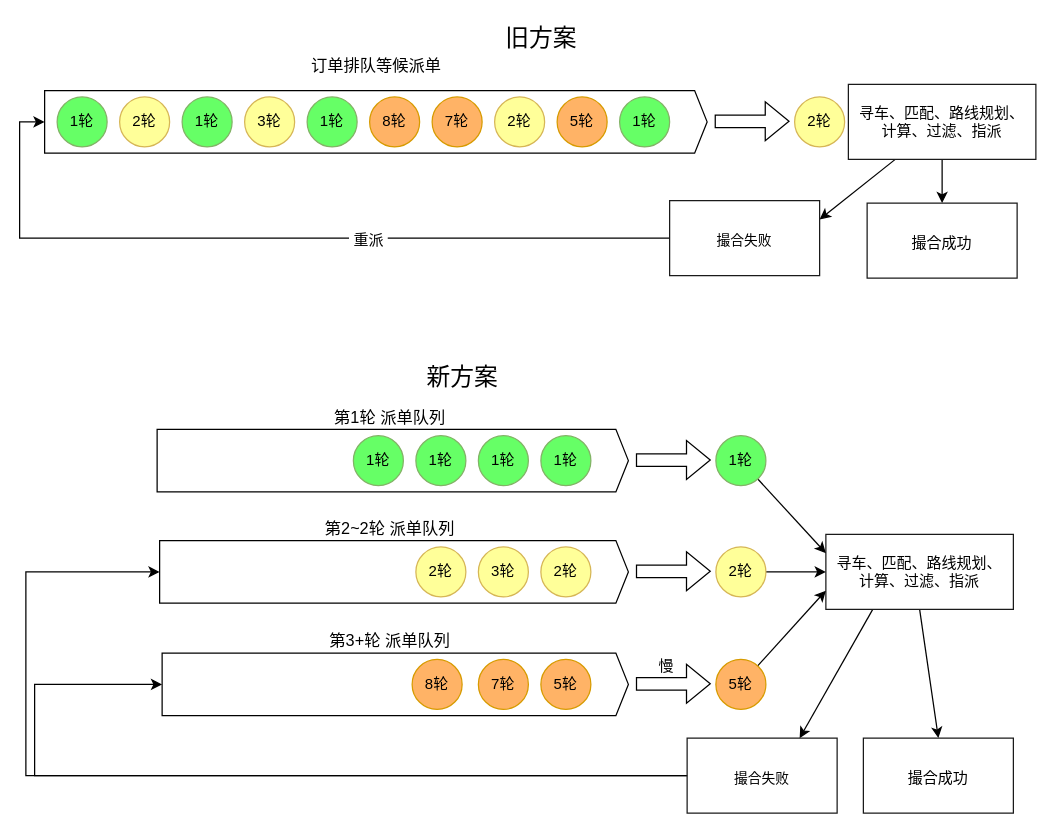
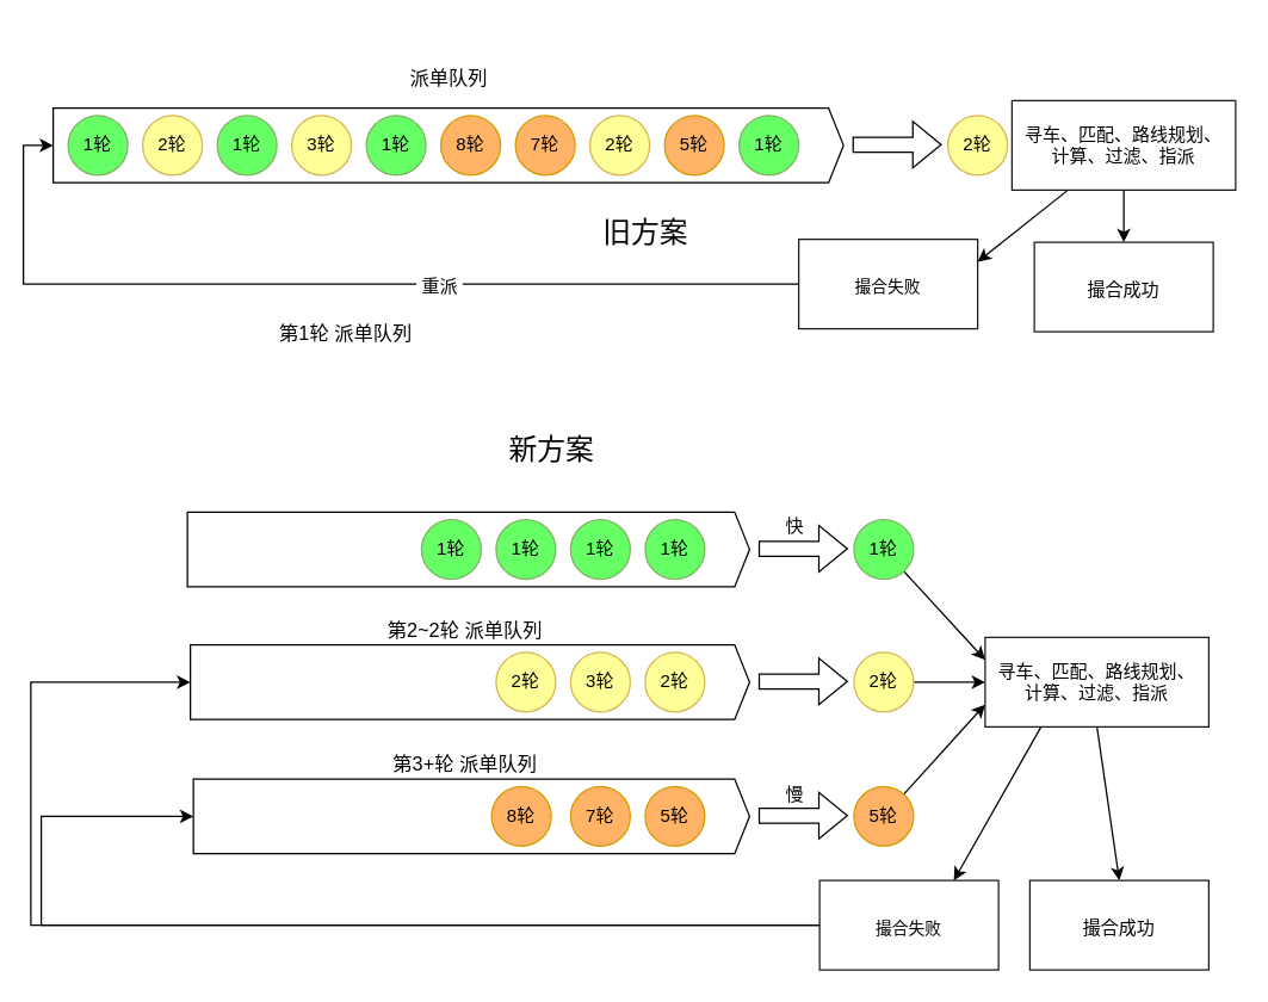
  <mxCell id="0" />
  <mxCell id="1" parent="0" />
  <mxCell id="2" value="" style="html=1;shadow=0;dashed=0;align=center;verticalAlign=middle;shape=mxgraph.arrows2.arrow;dy=0;dx=10;notch=0;" vertex="1" parent="1"><mxGeometry x="35" y="72" width="530" height="50" as="geometry" /></mxCell>
  <mxCell id="3" value="2轮" style="ellipse;whiteSpace=wrap;html=1;aspect=fixed;fillColor=#FFFF99;strokeColor=#d6b656;" vertex="1" parent="1"><mxGeometry x="395" y="77" width="40" height="40" as="geometry" /></mxCell>
  <mxCell id="4" value="7轮" style="ellipse;whiteSpace=wrap;html=1;aspect=fixed;fillColor=#FFB366;strokeColor=#d79b00;" vertex="1" parent="1"><mxGeometry x="345" y="77" width="40" height="40" as="geometry" /></mxCell>
  <mxCell id="5" value="8轮" style="ellipse;whiteSpace=wrap;html=1;aspect=fixed;fillColor=#FFB366;strokeColor=#d79b00;" vertex="1" parent="1"><mxGeometry x="295" y="77" width="40" height="40" as="geometry" /></mxCell>
  <mxCell id="6" value="1轮" style="ellipse;whiteSpace=wrap;html=1;aspect=fixed;fillColor=#66FF66;strokeColor=#82b366;" vertex="1" parent="1"><mxGeometry x="245" y="77" width="40" height="40" as="geometry" /></mxCell>
  <mxCell id="7" value="3轮" style="ellipse;whiteSpace=wrap;html=1;aspect=fixed;fillColor=#FFFF99;strokeColor=#d6b656;" vertex="1" parent="1"><mxGeometry x="195" y="77" width="40" height="40" as="geometry" /></mxCell>
  <mxCell id="8" value="1轮" style="ellipse;whiteSpace=wrap;html=1;aspect=fixed;fillColor=#66FF66;strokeColor=#82b366;" vertex="1" parent="1"><mxGeometry x="145" y="77" width="40" height="40" as="geometry" /></mxCell>
  <mxCell id="9" value="2轮" style="ellipse;whiteSpace=wrap;html=1;aspect=fixed;fillColor=#FFFF99;strokeColor=#d6b656;" vertex="1" parent="1"><mxGeometry x="95" y="77" width="40" height="40" as="geometry" /></mxCell>
  <mxCell id="10" value="1轮" style="ellipse;whiteSpace=wrap;html=1;aspect=fixed;fillColor=#66FF66;strokeColor=#82b366;" vertex="1" parent="1"><mxGeometry x="45" y="77" width="40" height="40" as="geometry" /></mxCell>
  <mxCell id="11" value="5轮" style="ellipse;whiteSpace=wrap;html=1;aspect=fixed;fillColor=#FFB366;strokeColor=#d79b00;" vertex="1" parent="1"><mxGeometry x="445" y="77" width="40" height="40" as="geometry" /></mxCell>
  <mxCell id="12" value="1轮" style="ellipse;whiteSpace=wrap;html=1;aspect=fixed;fillColor=#66FF66;strokeColor=#82b366;" vertex="1" parent="1"><mxGeometry x="495" y="77" width="40" height="40" as="geometry" /></mxCell>
  <mxCell id="13" style="edgeStyle=orthogonalEdgeStyle;rounded=0;orthogonalLoop=1;jettySize=auto;html=1;entryX=0.5;entryY=0;entryDx=0;entryDy=0;fontSize=19;" edge="1" parent="1" source="15" target="23"><mxGeometry relative="1" as="geometry" /></mxCell>
  <mxCell id="14" style="rounded=0;orthogonalLoop=1;jettySize=auto;html=1;exitX=0.25;exitY=1;exitDx=0;exitDy=0;entryX=1;entryY=0.25;entryDx=0;entryDy=0;fontSize=19;" edge="1" parent="1" source="15" target="22"><mxGeometry relative="1" as="geometry" /></mxCell>
  <mxCell id="15" value="寻车、匹配、路线规划、&lt;br&gt;计算、过滤、指派" style="rounded=0;whiteSpace=wrap;html=1;strokeColor=#1A1A1A;strokeWidth=1;fillColor=none;" vertex="1" parent="1"><mxGeometry x="678" y="67" width="150" height="60" as="geometry" /></mxCell>
  <mxCell id="16" value="" style="shape=flexArrow;endArrow=classic;html=1;rounded=0;" edge="1" parent="1"><mxGeometry width="50" height="50" relative="1" as="geometry"><mxPoint x="571" y="96.5" as="sourcePoint" /><mxPoint x="631" y="96.5" as="targetPoint" /></mxGeometry></mxCell>
- <mxCell id="17" value="&lt;font style=&quot;font-size: 13px&quot;&gt;订单排队等候派单&lt;/font&gt;" style="text;html=1;align=center;verticalAlign=middle;resizable=0;points=[];autosize=1;strokeColor=none;fillColor=none;" vertex="1" parent="1"><mxGeometry x="240" y="42" width="120" height="20" as="geometry" /></mxCell>
+ <mxCell id="17" value="&lt;font style=&quot;font-size: 13px&quot;&gt;派单队列&lt;/font&gt;" style="text;html=1;align=center;verticalAlign=middle;resizable=0;points=[];autosize=1;strokeColor=none;fillColor=none;" vertex="1" parent="1"><mxGeometry x="240" y="42" width="120" height="20" as="geometry" /></mxCell>
  <mxCell id="18" value="2轮" style="ellipse;whiteSpace=wrap;html=1;aspect=fixed;fillColor=#FFFF99;strokeColor=#d6b656;" vertex="1" parent="1"><mxGeometry x="635" y="77" width="40" height="40" as="geometry" /></mxCell>
- <mxCell id="19" value="&lt;font style=&quot;font-size: 19px&quot;&gt;旧方案&lt;/font&gt;" style="text;html=1;align=center;verticalAlign=middle;resizable=0;points=[];autosize=1;strokeColor=none;fillColor=none;fontSize=13;strokeWidth=1;" vertex="1" parent="1"><mxGeometry x="398" y="20" width="67" height="22" as="geometry" /></mxCell>
+ <mxCell id="19" value="&lt;font style=&quot;font-size: 19px&quot;&gt;旧方案&lt;/font&gt;" style="text;html=1;align=center;verticalAlign=middle;resizable=0;points=[];autosize=1;strokeColor=none;fillColor=none;fontSize=13;strokeWidth=1;" vertex="1" parent="1"><mxGeometry x="398" y="145" width="67" height="22" as="geometry" /></mxCell>
  <mxCell id="20" style="edgeStyle=orthogonalEdgeStyle;rounded=0;orthogonalLoop=1;jettySize=auto;html=1;entryX=0;entryY=0.5;entryDx=0;entryDy=0;entryPerimeter=0;fontSize=12;exitX=0;exitY=0.5;exitDx=0;exitDy=0;" edge="1" parent="1" source="22" target="2"><mxGeometry relative="1" as="geometry" /></mxCell>
  <mxCell id="21" value="&amp;nbsp;重派&amp;nbsp;" style="edgeLabel;html=1;align=center;verticalAlign=middle;resizable=0;points=[];fontSize=12;" vertex="1" connectable="0" parent="20"><mxGeometry x="-0.236" y="1" relative="1" as="geometry"><mxPoint as="offset" /></mxGeometry></mxCell>
  <mxCell id="22" value="&lt;font style=&quot;font-size: 11px&quot;&gt;撮合失败&lt;/font&gt;" style="rounded=0;whiteSpace=wrap;html=1;fontSize=19;strokeColor=#1A1A1A;strokeWidth=1;fillColor=none;" vertex="1" parent="1"><mxGeometry x="535" y="160" width="120" height="60" as="geometry" /></mxCell>
  <mxCell id="23" value="&lt;font style=&quot;font-size: 12px&quot;&gt;撮合成功&lt;/font&gt;" style="rounded=0;whiteSpace=wrap;html=1;fontSize=19;strokeColor=#1A1A1A;strokeWidth=1;fillColor=none;" vertex="1" parent="1"><mxGeometry x="693" y="162" width="120" height="60" as="geometry" /></mxCell>
  <mxCell id="24" value="" style="html=1;shadow=0;dashed=0;align=center;verticalAlign=middle;shape=mxgraph.arrows2.arrow;dy=0;dx=10;notch=0;" vertex="1" parent="1"><mxGeometry x="125" y="343" width="377" height="50" as="geometry" /></mxCell>
  <mxCell id="25" value="1轮" style="ellipse;whiteSpace=wrap;html=1;aspect=fixed;fillColor=#66FF66;strokeColor=#82b366;" vertex="1" parent="1"><mxGeometry x="382" y="348" width="40" height="40" as="geometry" /></mxCell>
  <mxCell id="26" value="1轮" style="ellipse;whiteSpace=wrap;html=1;aspect=fixed;fillColor=#66FF66;strokeColor=#82b366;" vertex="1" parent="1"><mxGeometry x="332" y="348" width="40" height="40" as="geometry" /></mxCell>
  <mxCell id="27" value="1轮" style="ellipse;whiteSpace=wrap;html=1;aspect=fixed;fillColor=#66FF66;strokeColor=#82b366;" vertex="1" parent="1"><mxGeometry x="282" y="348" width="40" height="40" as="geometry" /></mxCell>
  <mxCell id="28" value="1轮" style="ellipse;whiteSpace=wrap;html=1;aspect=fixed;fillColor=#66FF66;strokeColor=#82b366;" vertex="1" parent="1"><mxGeometry x="432" y="348" width="40" height="40" as="geometry" /></mxCell>
  <mxCell id="29" style="rounded=0;orthogonalLoop=1;jettySize=auto;html=1;entryX=0.5;entryY=0;entryDx=0;entryDy=0;fontSize=19;exitX=0.5;exitY=1;exitDx=0;exitDy=0;" edge="1" parent="1" source="31" target="38"><mxGeometry relative="1" as="geometry" /></mxCell>
  <mxCell id="30" style="edgeStyle=none;rounded=0;orthogonalLoop=1;jettySize=auto;html=1;exitX=0.25;exitY=1;exitDx=0;exitDy=0;entryX=0.75;entryY=0;entryDx=0;entryDy=0;fontSize=12;" edge="1" parent="1" source="31" target="37"><mxGeometry relative="1" as="geometry" /></mxCell>
  <mxCell id="31" value="寻车、匹配、路线规划、&lt;br&gt;计算、过滤、指派" style="rounded=0;whiteSpace=wrap;html=1;strokeColor=#1A1A1A;strokeWidth=1;fillColor=none;" vertex="1" parent="1"><mxGeometry x="660" y="427" width="150" height="60" as="geometry" /></mxCell>
  <mxCell id="32" value="" style="shape=flexArrow;endArrow=classic;html=1;rounded=0;" edge="1" parent="1"><mxGeometry width="50" height="50" relative="1" as="geometry"><mxPoint x="508" y="367.5" as="sourcePoint" /><mxPoint x="568" y="367.5" as="targetPoint" /></mxGeometry></mxCell>
- <mxCell id="33" value="&lt;font style=&quot;font-size: 13px&quot;&gt;第1轮 派单队列&lt;/font&gt;" style="text;html=1;align=center;verticalAlign=middle;resizable=0;points=[];autosize=1;strokeColor=none;fillColor=none;" vertex="1" parent="1"><mxGeometry x="261" y="324" width="99" height="18" as="geometry" /></mxCell>
+ <mxCell id="33" value="&lt;font style=&quot;font-size: 13px&quot;&gt;第1轮 派单队列&lt;/font&gt;" style="text;html=1;align=center;verticalAlign=middle;resizable=0;points=[];autosize=1;strokeColor=none;fillColor=none;" vertex="1" parent="1"><mxGeometry x="181" y="214" width="99" height="18" as="geometry" /></mxCell>
  <mxCell id="34" value="&lt;font style=&quot;font-size: 19px&quot;&gt;新方案&lt;/font&gt;" style="text;html=1;align=center;verticalAlign=middle;resizable=0;points=[];autosize=1;strokeColor=none;fillColor=none;fontSize=13;strokeWidth=1;" vertex="1" parent="1"><mxGeometry x="335" y="291" width="67" height="22" as="geometry" /></mxCell>
  <mxCell id="35" style="edgeStyle=orthogonalEdgeStyle;rounded=0;orthogonalLoop=1;jettySize=auto;html=1;entryX=0;entryY=0.5;entryDx=0;entryDy=0;entryPerimeter=0;fontSize=12;" edge="1" parent="1" source="37" target="39"><mxGeometry relative="1" as="geometry"><Array as="points"><mxPoint x="20" y="620" /><mxPoint x="20" y="457" /></Array></mxGeometry></mxCell>
  <mxCell id="36" style="edgeStyle=orthogonalEdgeStyle;rounded=0;orthogonalLoop=1;jettySize=auto;html=1;entryX=0;entryY=0.5;entryDx=0;entryDy=0;entryPerimeter=0;fontSize=12;" edge="1" parent="1" source="37" target="47"><mxGeometry relative="1" as="geometry"><Array as="points"><mxPoint x="27" y="620" /><mxPoint x="27" y="547" /></Array></mxGeometry></mxCell>
  <mxCell id="37" value="&lt;font style=&quot;font-size: 11px&quot;&gt;撮合失败&lt;/font&gt;" style="rounded=0;whiteSpace=wrap;html=1;fontSize=19;strokeColor=#1A1A1A;strokeWidth=1;fillColor=none;" vertex="1" parent="1"><mxGeometry x="549" y="590" width="120" height="60" as="geometry" /></mxCell>
  <mxCell id="38" value="&lt;font style=&quot;font-size: 12px&quot;&gt;撮合成功&lt;/font&gt;" style="rounded=0;whiteSpace=wrap;html=1;fontSize=19;strokeColor=#1A1A1A;strokeWidth=1;fillColor=none;" vertex="1" parent="1"><mxGeometry x="690" y="590" width="120" height="60" as="geometry" /></mxCell>
  <mxCell id="39" value="" style="html=1;shadow=0;dashed=0;align=center;verticalAlign=middle;shape=mxgraph.arrows2.arrow;dy=0;dx=10;notch=0;" vertex="1" parent="1"><mxGeometry x="127" y="432" width="375" height="50" as="geometry" /></mxCell>
  <mxCell id="40" value="2轮" style="ellipse;whiteSpace=wrap;html=1;aspect=fixed;fillColor=#FFFF99;strokeColor=#d6b656;" vertex="1" parent="1"><mxGeometry x="432" y="437" width="40" height="40" as="geometry" /></mxCell>
  <mxCell id="41" value="3轮" style="ellipse;whiteSpace=wrap;html=1;aspect=fixed;fillColor=#FFFF99;strokeColor=#d6b656;" vertex="1" parent="1"><mxGeometry x="382" y="437" width="40" height="40" as="geometry" /></mxCell>
  <mxCell id="42" value="2轮" style="ellipse;whiteSpace=wrap;html=1;aspect=fixed;fillColor=#FFFF99;strokeColor=#d6b656;" vertex="1" parent="1"><mxGeometry x="332" y="437" width="40" height="40" as="geometry" /></mxCell>
  <mxCell id="43" value="" style="shape=flexArrow;endArrow=classic;html=1;rounded=0;" edge="1" parent="1"><mxGeometry width="50" height="50" relative="1" as="geometry"><mxPoint x="508" y="456.5" as="sourcePoint" /><mxPoint x="568" y="456.5" as="targetPoint" /></mxGeometry></mxCell>
  <mxCell id="44" value="&lt;span style=&quot;font-size: 13px&quot;&gt;第2~2轮 派单队列&lt;/span&gt;" style="text;html=1;align=center;verticalAlign=middle;resizable=0;points=[];autosize=1;strokeColor=none;fillColor=none;" vertex="1" parent="1"><mxGeometry x="254" y="413" width="114" height="18" as="geometry" /></mxCell>
  <mxCell id="45" style="edgeStyle=none;rounded=0;orthogonalLoop=1;jettySize=auto;html=1;entryX=0;entryY=0.5;entryDx=0;entryDy=0;fontSize=12;" edge="1" parent="1" source="46" target="31"><mxGeometry relative="1" as="geometry" /></mxCell>
  <mxCell id="46" value="2轮" style="ellipse;whiteSpace=wrap;html=1;aspect=fixed;fillColor=#FFFF99;strokeColor=#d6b656;" vertex="1" parent="1"><mxGeometry x="572" y="437" width="40" height="40" as="geometry" /></mxCell>
  <mxCell id="47" value="" style="html=1;shadow=0;dashed=0;align=center;verticalAlign=middle;shape=mxgraph.arrows2.arrow;dy=0;dx=10;notch=0;" vertex="1" parent="1"><mxGeometry x="129" y="522" width="373" height="50" as="geometry" /></mxCell>
  <mxCell id="48" value="7轮" style="ellipse;whiteSpace=wrap;html=1;aspect=fixed;fillColor=#FFB366;strokeColor=#d79b00;" vertex="1" parent="1"><mxGeometry x="382" y="527" width="40" height="40" as="geometry" /></mxCell>
  <mxCell id="49" value="8轮" style="ellipse;whiteSpace=wrap;html=1;aspect=fixed;fillColor=#FFB366;strokeColor=#d79b00;" vertex="1" parent="1"><mxGeometry x="329" y="527" width="40" height="40" as="geometry" /></mxCell>
  <mxCell id="50" value="5轮" style="ellipse;whiteSpace=wrap;html=1;aspect=fixed;fillColor=#FFB366;strokeColor=#d79b00;" vertex="1" parent="1"><mxGeometry x="432" y="527" width="40" height="40" as="geometry" /></mxCell>
  <mxCell id="51" value="" style="shape=flexArrow;endArrow=classic;html=1;rounded=0;" edge="1" parent="1"><mxGeometry width="50" height="50" relative="1" as="geometry"><mxPoint x="508" y="546.5" as="sourcePoint" /><mxPoint x="568" y="546.5" as="targetPoint" /></mxGeometry></mxCell>
  <mxCell id="52" value="&lt;span style=&quot;font-size: 13px&quot;&gt;第3+轮 派单队列&lt;/span&gt;" style="text;html=1;align=center;verticalAlign=middle;resizable=0;points=[];autosize=1;strokeColor=none;fillColor=none;" vertex="1" parent="1"><mxGeometry x="257" y="503" width="107" height="18" as="geometry" /></mxCell>
  <mxCell id="53" style="edgeStyle=none;rounded=0;orthogonalLoop=1;jettySize=auto;html=1;entryX=0;entryY=0.25;entryDx=0;entryDy=0;fontSize=12;" edge="1" parent="1" source="54" target="31"><mxGeometry relative="1" as="geometry" /></mxCell>
  <mxCell id="54" value="1轮" style="ellipse;whiteSpace=wrap;html=1;aspect=fixed;fillColor=#66FF66;strokeColor=#82b366;" vertex="1" parent="1"><mxGeometry x="572" y="348" width="40" height="40" as="geometry" /></mxCell>
  <mxCell id="55" style="edgeStyle=none;rounded=0;orthogonalLoop=1;jettySize=auto;html=1;entryX=0;entryY=0.75;entryDx=0;entryDy=0;fontSize=12;" edge="1" parent="1" source="56" target="31"><mxGeometry relative="1" as="geometry" /></mxCell>
  <mxCell id="56" value="5轮" style="ellipse;whiteSpace=wrap;html=1;aspect=fixed;fillColor=#FFB366;strokeColor=#d79b00;" vertex="1" parent="1"><mxGeometry x="572" y="527" width="40" height="40" as="geometry" /></mxCell>
+ <mxCell id="57" value="快" style="text;html=1;align=center;verticalAlign=middle;resizable=0;points=[];autosize=1;strokeColor=none;fillColor=none;fontSize=12;" vertex="1" parent="1"><mxGeometry x="521" y="344" width="22" height="18" as="geometry" /></mxCell>
  <mxCell id="58" value="慢" style="text;html=1;align=center;verticalAlign=middle;resizable=0;points=[];autosize=1;strokeColor=none;fillColor=none;fontSize=12;" vertex="1" parent="1"><mxGeometry x="521" y="524" width="22" height="18" as="geometry" /></mxCell>
